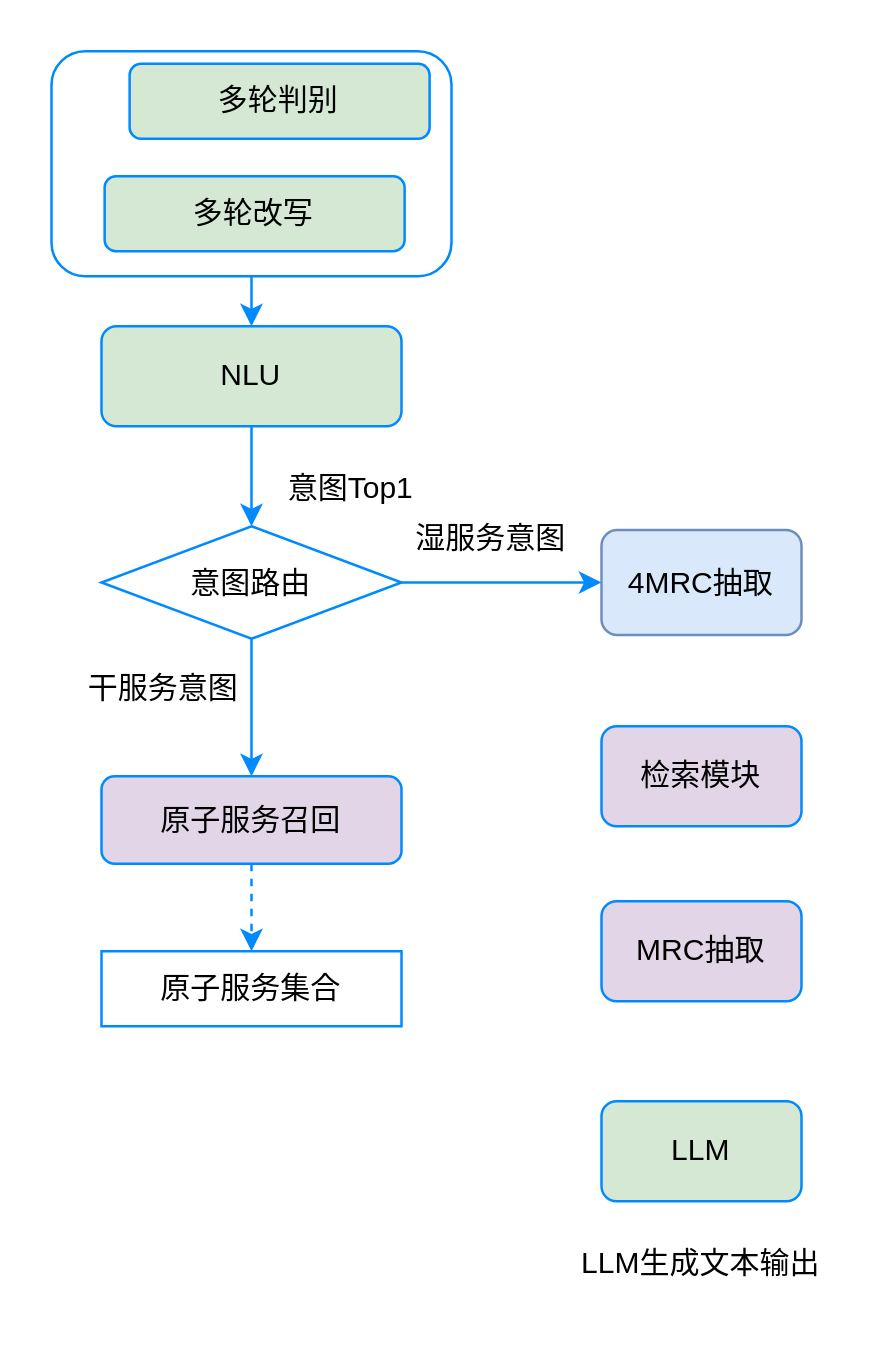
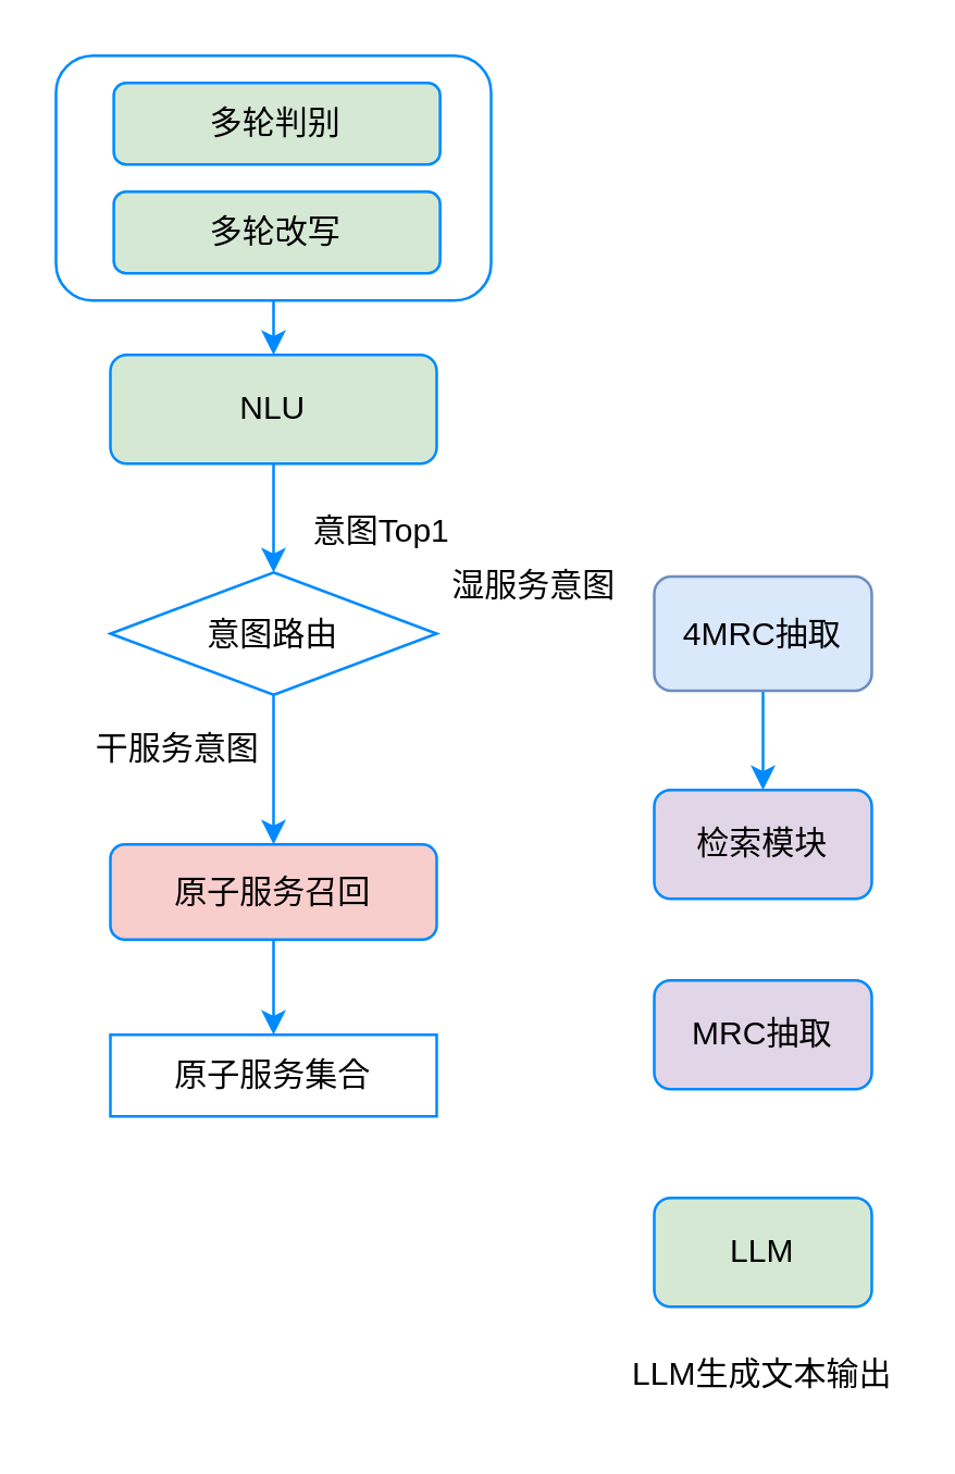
  <mxCell id="0" />
  <mxCell id="1" parent="0" />
  <mxCell id="2" style="edgeStyle=orthogonalEdgeStyle;rounded=0;orthogonalLoop=1;jettySize=auto;html=1;exitX=0.5;exitY=1;exitDx=0;exitDy=0;entryX=0.5;entryY=0;entryDx=0;entryDy=0;strokeColor=#008aff;" parent="1" source="3" target="7" edge="1"><mxGeometry relative="1" as="geometry" /></mxCell>
  <mxCell id="3" value="" style="rounded=1;whiteSpace=wrap;html=1;strokeColor=#008aff;" parent="1" vertex="1"><mxGeometry x="20" width="160" height="90" as="geometry" y="20" /></mxCell>
- <mxCell id="4" value="多轮判别" style="rounded=1;whiteSpace=wrap;html=1;fillColor=#d5e8d4;strokeColor=#008aff;" parent="1" vertex="1"><mxGeometry x="51.25" y="25" width="120" height="30" as="geometry" /></mxCell>
+ <mxCell id="4" value="多轮判别" style="rounded=1;whiteSpace=wrap;html=1;fillColor=#d5e8d4;strokeColor=#008aff;" parent="1" vertex="1"><mxGeometry x="41.25" y="30" width="120" height="30" as="geometry" /></mxCell>
  <mxCell id="5" value="多轮改写" style="rounded=1;whiteSpace=wrap;html=1;fillColor=#d5e8d4;strokeColor=#008aff;" parent="1" vertex="1"><mxGeometry x="41.25" y="70" width="120" height="30" as="geometry" /></mxCell>
  <mxCell id="6" value="" style="edgeStyle=orthogonalEdgeStyle;rounded=0;orthogonalLoop=1;jettySize=auto;html=1;strokeColor=#008aff;" parent="1" source="7" target="14" edge="1"><mxGeometry relative="1" as="geometry" /></mxCell>
  <mxCell id="7" value="NLU" style="rounded=1;whiteSpace=wrap;html=1;fillColor=#d5e8d4;strokeColor=#008aff;" parent="1" vertex="1"><mxGeometry x="40" y="130" width="120" height="40" as="geometry" /></mxCell>
+ <mxCell id="8" style="edgeStyle=orthogonalEdgeStyle;rounded=0;orthogonalLoop=1;jettySize=auto;html=1;exitX=0.5;exitY=1;exitDx=0;exitDy=0;entryX=0.5;entryY=0;entryDx=0;entryDy=0;strokeColor=#008aff;" edge="1" parent="1" source="9" target="22"><mxGeometry relative="1" as="geometry" /></mxCell>
  <mxCell id="9" value="4MRC抽取" style="rounded=1;whiteSpace=wrap;html=1;fillColor=#dae8fc;strokeColor=#6c8ebf;" parent="1" vertex="1"><mxGeometry x="240" y="211.5" width="80" height="42" as="geometry" /></mxCell>
  <mxCell id="10" value="MRC抽取" style="rounded=1;whiteSpace=wrap;html=1;fillColor=#e1d5e7;strokeColor=#008aff;" parent="1" vertex="1"><mxGeometry x="240" y="360" width="80" height="40" as="geometry" /></mxCell>
  <mxCell id="11" value="LLM" style="rounded=1;whiteSpace=wrap;html=1;fillColor=#d5e8d4;strokeColor=#008aff;" parent="1" vertex="1"><mxGeometry x="240" y="440" width="80" height="40" as="geometry" /></mxCell>
- <mxCell id="12" style="edgeStyle=orthogonalEdgeStyle;rounded=0;orthogonalLoop=1;jettySize=auto;html=1;entryX=0;entryY=0.5;entryDx=0;entryDy=0;strokeColor=#008aff;" edge="1" parent="1" source="14" target="9"><mxGeometry relative="1" as="geometry" /></mxCell>
  <mxCell id="13" style="edgeStyle=orthogonalEdgeStyle;rounded=0;orthogonalLoop=1;jettySize=auto;html=1;exitX=0.5;exitY=1;exitDx=0;exitDy=0;strokeColor=#008aff;" edge="1" parent="1" source="14"><mxGeometry relative="1" as="geometry"><mxPoint x="100" y="310" as="targetPoint" /></mxGeometry></mxCell>
  <mxCell id="14" value="意图路由" style="rhombus;whiteSpace=wrap;html=1;strokeColor=#008aff;" parent="1" vertex="1"><mxGeometry x="40" y="210" width="120" height="45" as="geometry" /></mxCell>
  <mxCell id="15" value="意图Top1" style="text;html=1;align=center;verticalAlign=middle;whiteSpace=wrap;rounded=0;strokeColor=none;" parent="1" vertex="1"><mxGeometry x="110" y="180" width="60" height="30" as="geometry" /></mxCell>
  <mxCell id="16" value="干服务意图" style="text;html=1;align=center;verticalAlign=middle;whiteSpace=wrap;rounded=0;strokeColor=none;" parent="1" vertex="1"><mxGeometry x="30" y="260" width="70" height="30" as="geometry" /></mxCell>
  <mxCell id="17" value="湿服务意图" style="text;html=1;align=center;verticalAlign=middle;whiteSpace=wrap;rounded=0;strokeColor=none;" parent="1" vertex="1"><mxGeometry x="161.25" y="200" width="70" height="30" as="geometry" /></mxCell>
  <mxCell id="18" value="LLM生成文本输出" style="text;html=1;align=center;verticalAlign=middle;whiteSpace=wrap;rounded=0;strokeColor=none;" parent="1" vertex="1"><mxGeometry x="231.25" y="490" width="97.5" height="30" as="geometry" /></mxCell>
  <mxCell id="19" value="原子服务集合" style="rounded=0;whiteSpace=wrap;html=1;fillColor=none;strokeColor=#008aff;" parent="1" vertex="1"><mxGeometry x="40" y="380" width="120" height="30" as="geometry" /></mxCell>
- <mxCell id="20" style="edgeStyle=orthogonalEdgeStyle;rounded=0;orthogonalLoop=1;jettySize=auto;html=1;exitX=0.5;exitY=1;exitDx=0;exitDy=0;entryX=0.5;entryY=0;entryDx=0;entryDy=0;strokeColor=#008aff;dashed=1;" edge="1" parent="1" source="21" target="19"><mxGeometry relative="1" as="geometry" /></mxCell>
- <mxCell id="21" value="原子服务召回" style="rounded=1;whiteSpace=wrap;html=1;strokeColor=#008aff;fillColor=#e1d5e7;" parent="1" vertex="1"><mxGeometry x="40" y="310" width="120" height="35" as="geometry" /></mxCell>
+ <mxCell id="20" style="edgeStyle=orthogonalEdgeStyle;rounded=0;orthogonalLoop=1;jettySize=auto;html=1;exitX=0.5;exitY=1;exitDx=0;exitDy=0;entryX=0.5;entryY=0;entryDx=0;entryDy=0;strokeColor=#008aff;" edge="1" parent="1" source="21" target="19"><mxGeometry relative="1" as="geometry" /></mxCell>
+ <mxCell id="21" value="原子服务召回" style="rounded=1;whiteSpace=wrap;html=1;strokeColor=#008aff;fillColor=#f8cecc;" parent="1" vertex="1"><mxGeometry x="40" y="310" width="120" height="35" as="geometry" /></mxCell>
  <mxCell id="22" value="检索模块" style="rounded=1;whiteSpace=wrap;html=1;fillColor=#e1d5e7;strokeColor=#008aff;" vertex="1" parent="1"><mxGeometry x="240" y="290" width="80" height="40" as="geometry" /></mxCell>
